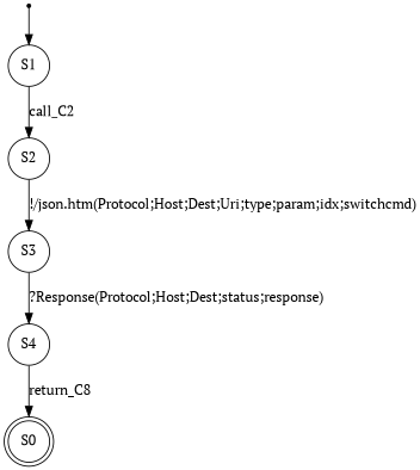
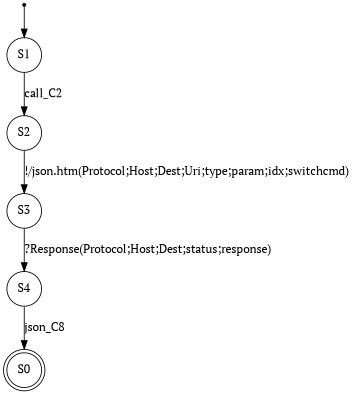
  digraph {
    fontname="PT Serif"
    node [fontname="PT Serif" shape=circle]
    edge [fontname="PT Serif"]
    S00 [shape=point]
    n2 [label=S1]
    n3 [label=S2]
    n4 [label=S3]
    n5 [label=S4]
    n6 [label=S0 shape=doublecircle]
    S00 -> n2
    n2 -> n3 [label=call_C2]
    n3 -> n4 [label="!/json.htm(Protocol;Host;Dest;Uri;type;param;idx;switchcmd)"]
    n4 -> n5 [label="?Response(Protocol;Host;Dest;status;response)"]
-   n5 -> n6 [label=return_C8]
+   n5 -> n6 [label=json_C8]
  }
